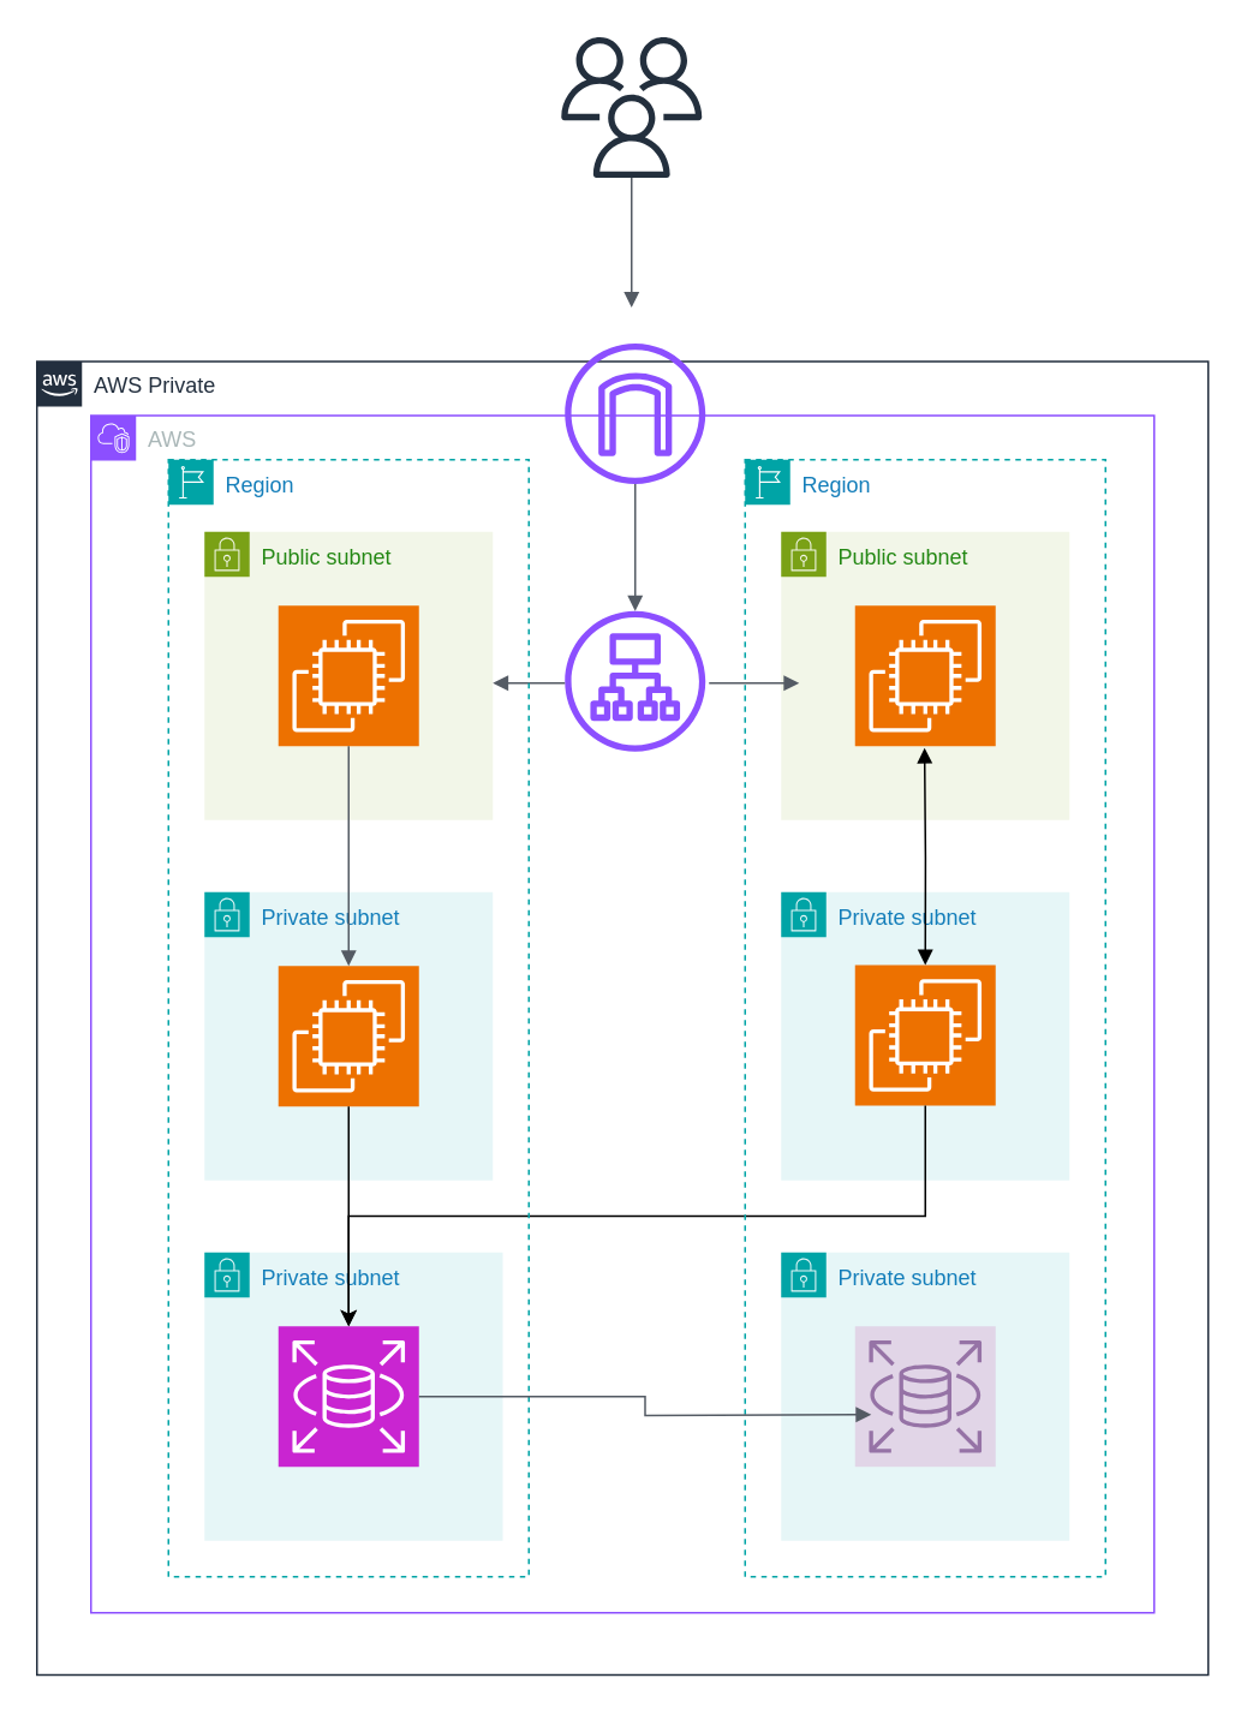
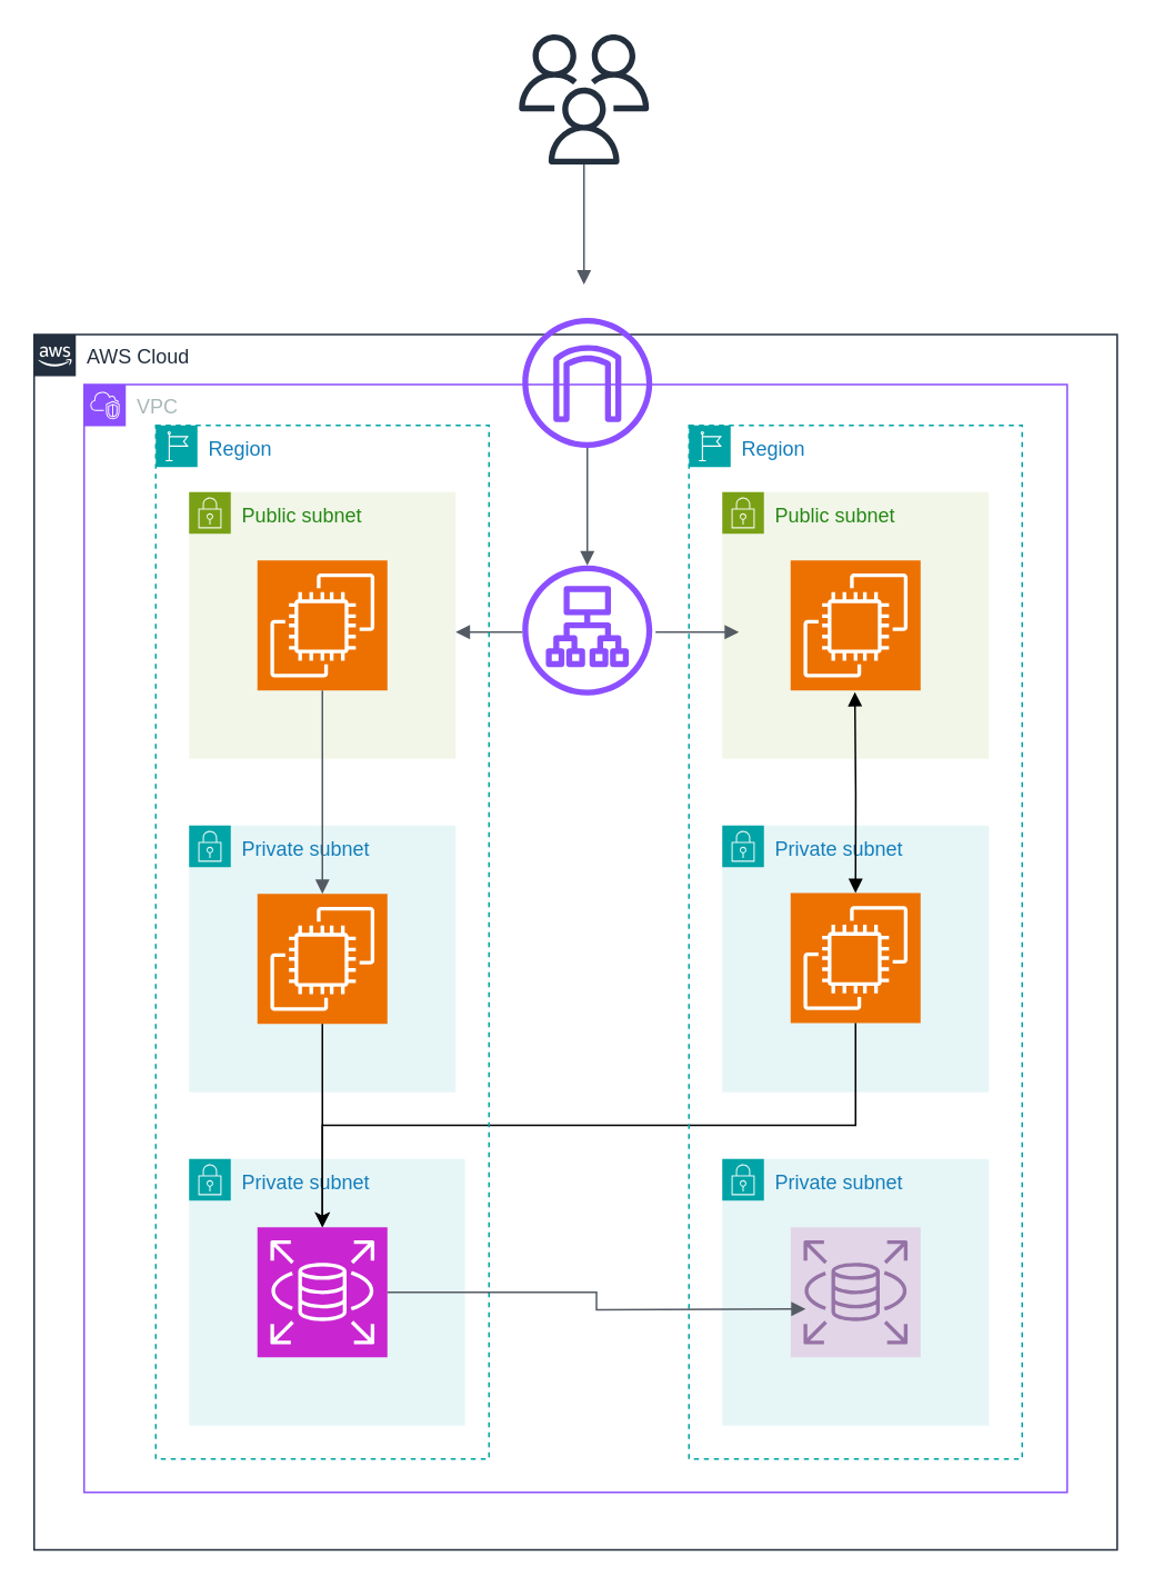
  <mxCell id="0" />
  <mxCell id="1" parent="0" />
  <mxCell id="2" value="" style="sketch=0;outlineConnect=0;fontColor=#232F3E;gradientColor=none;fillColor=#232F3D;strokeColor=none;dashed=0;verticalLabelPosition=bottom;verticalAlign=top;align=center;html=1;fontSize=12;fontStyle=0;aspect=fixed;pointerEvents=1;shape=mxgraph.aws4.users;" vertex="1" parent="1"><mxGeometry x="311" y="20" width="78" height="78" as="geometry" /></mxCell>
- <mxCell id="3" value="AWS Private" style="points=[[0,0],[0.25,0],[0.5,0],[0.75,0],[1,0],[1,0.25],[1,0.5],[1,0.75],[1,1],[0.75,1],[0.5,1],[0.25,1],[0,1],[0,0.75],[0,0.5],[0,0.25]];outlineConnect=0;gradientColor=none;html=1;whiteSpace=wrap;fontSize=12;fontStyle=0;container=1;pointerEvents=0;collapsible=0;recursiveResize=0;shape=mxgraph.aws4.group;grIcon=mxgraph.aws4.group_aws_cloud_alt;strokeColor=#232F3E;fillColor=none;verticalAlign=top;align=left;spacingLeft=30;fontColor=#232F3E;dashed=0;" vertex="1" parent="1"><mxGeometry x="20" y="200" width="650" height="729" as="geometry" /></mxCell>
+ <mxCell id="3" value="AWS Cloud" style="points=[[0,0],[0.25,0],[0.5,0],[0.75,0],[1,0],[1,0.25],[1,0.5],[1,0.75],[1,1],[0.75,1],[0.5,1],[0.25,1],[0,1],[0,0.75],[0,0.5],[0,0.25]];outlineConnect=0;gradientColor=none;html=1;whiteSpace=wrap;fontSize=12;fontStyle=0;container=1;pointerEvents=0;collapsible=0;recursiveResize=0;shape=mxgraph.aws4.group;grIcon=mxgraph.aws4.group_aws_cloud_alt;strokeColor=#232F3E;fillColor=none;verticalAlign=top;align=left;spacingLeft=30;fontColor=#232F3E;dashed=0;" vertex="1" parent="1"><mxGeometry x="20" y="200" width="650" height="729" as="geometry" /></mxCell>
  <mxCell id="4" value="Private subnet" style="points=[[0,0],[0.25,0],[0.5,0],[0.75,0],[1,0],[1,0.25],[1,0.5],[1,0.75],[1,1],[0.75,1],[0.5,1],[0.25,1],[0,1],[0,0.75],[0,0.5],[0,0.25]];outlineConnect=0;gradientColor=none;html=1;whiteSpace=wrap;fontSize=12;fontStyle=0;container=1;pointerEvents=0;collapsible=0;recursiveResize=0;shape=mxgraph.aws4.group;grIcon=mxgraph.aws4.group_security_group;grStroke=0;strokeColor=#00A4A6;fillColor=#E6F6F7;verticalAlign=top;align=left;spacingLeft=30;fontColor=#147EBA;dashed=0;" vertex="1" parent="3"><mxGeometry x="93" y="294.5" width="160" height="160" as="geometry" /></mxCell>
  <mxCell id="5" value="" style="sketch=0;points=[[0,0,0],[0.25,0,0],[0.5,0,0],[0.75,0,0],[1,0,0],[0,1,0],[0.25,1,0],[0.5,1,0],[0.75,1,0],[1,1,0],[0,0.25,0],[0,0.5,0],[0,0.75,0],[1,0.25,0],[1,0.5,0],[1,0.75,0]];outlineConnect=0;fontColor=#232F3E;fillColor=#ED7100;strokeColor=#ffffff;dashed=0;verticalLabelPosition=bottom;verticalAlign=top;align=center;html=1;fontSize=12;fontStyle=0;aspect=fixed;shape=mxgraph.aws4.resourceIcon;resIcon=mxgraph.aws4.ec2;" vertex="1" parent="4"><mxGeometry x="41" y="41" width="78" height="78" as="geometry" /></mxCell>
  <mxCell id="6" value="Public subnet" style="points=[[0,0],[0.25,0],[0.5,0],[0.75,0],[1,0],[1,0.25],[1,0.5],[1,0.75],[1,1],[0.75,1],[0.5,1],[0.25,1],[0,1],[0,0.75],[0,0.5],[0,0.25]];outlineConnect=0;gradientColor=none;html=1;whiteSpace=wrap;fontSize=12;fontStyle=0;container=1;pointerEvents=0;collapsible=0;recursiveResize=0;shape=mxgraph.aws4.group;grIcon=mxgraph.aws4.group_security_group;grStroke=0;strokeColor=#7AA116;fillColor=#F2F6E8;verticalAlign=top;align=left;spacingLeft=30;fontColor=#248814;dashed=0;" vertex="1" parent="3"><mxGeometry x="93" y="94.5" width="160" height="160" as="geometry" /></mxCell>
  <mxCell id="7" value="" style="sketch=0;points=[[0,0,0],[0.25,0,0],[0.5,0,0],[0.75,0,0],[1,0,0],[0,1,0],[0.25,1,0],[0.5,1,0],[0.75,1,0],[1,1,0],[0,0.25,0],[0,0.5,0],[0,0.75,0],[1,0.25,0],[1,0.5,0],[1,0.75,0]];outlineConnect=0;fontColor=#232F3E;fillColor=#ED7100;strokeColor=#ffffff;dashed=0;verticalLabelPosition=bottom;verticalAlign=top;align=center;html=1;fontSize=12;fontStyle=0;aspect=fixed;shape=mxgraph.aws4.resourceIcon;resIcon=mxgraph.aws4.ec2;" vertex="1" parent="6"><mxGeometry x="41" y="41" width="78" height="78" as="geometry" /></mxCell>
  <mxCell id="8" value="Private subnet" style="points=[[0,0],[0.25,0],[0.5,0],[0.75,0],[1,0],[1,0.25],[1,0.5],[1,0.75],[1,1],[0.75,1],[0.5,1],[0.25,1],[0,1],[0,0.75],[0,0.5],[0,0.25]];outlineConnect=0;gradientColor=none;html=1;whiteSpace=wrap;fontSize=12;fontStyle=0;container=1;pointerEvents=0;collapsible=0;recursiveResize=0;shape=mxgraph.aws4.group;grIcon=mxgraph.aws4.group_security_group;grStroke=0;strokeColor=#00A4A6;fillColor=#E6F6F7;verticalAlign=top;align=left;spacingLeft=30;fontColor=#147EBA;dashed=0;" vertex="1" parent="3"><mxGeometry x="413" y="294.5" width="160" height="160" as="geometry" /></mxCell>
  <mxCell id="9" value="" style="sketch=0;points=[[0,0,0],[0.25,0,0],[0.5,0,0],[0.75,0,0],[1,0,0],[0,1,0],[0.25,1,0],[0.5,1,0],[0.75,1,0],[1,1,0],[0,0.25,0],[0,0.5,0],[0,0.75,0],[1,0.25,0],[1,0.5,0],[1,0.75,0]];outlineConnect=0;fontColor=#232F3E;fillColor=#ED7100;strokeColor=#ffffff;dashed=0;verticalLabelPosition=bottom;verticalAlign=top;align=center;html=1;fontSize=12;fontStyle=0;aspect=fixed;shape=mxgraph.aws4.resourceIcon;resIcon=mxgraph.aws4.ec2;" vertex="1" parent="8"><mxGeometry x="41" y="40.5" width="78" height="78" as="geometry" /></mxCell>
  <mxCell id="10" value="Private subnet" style="points=[[0,0],[0.25,0],[0.5,0],[0.75,0],[1,0],[1,0.25],[1,0.5],[1,0.75],[1,1],[0.75,1],[0.5,1],[0.25,1],[0,1],[0,0.75],[0,0.5],[0,0.25]];outlineConnect=0;gradientColor=none;html=1;whiteSpace=wrap;fontSize=12;fontStyle=0;container=1;pointerEvents=0;collapsible=0;recursiveResize=0;shape=mxgraph.aws4.group;grIcon=mxgraph.aws4.group_security_group;grStroke=0;strokeColor=#00A4A6;fillColor=#E6F6F7;verticalAlign=top;align=left;spacingLeft=30;fontColor=#147EBA;dashed=0;" vertex="1" parent="3"><mxGeometry x="93" y="494.5" width="165.5" height="160" as="geometry" /></mxCell>
  <mxCell id="11" value="" style="sketch=0;points=[[0,0,0],[0.25,0,0],[0.5,0,0],[0.75,0,0],[1,0,0],[0,1,0],[0.25,1,0],[0.5,1,0],[0.75,1,0],[1,1,0],[0,0.25,0],[0,0.5,0],[0,0.75,0],[1,0.25,0],[1,0.5,0],[1,0.75,0]];outlineConnect=0;fontColor=#232F3E;fillColor=#C925D1;strokeColor=#ffffff;dashed=0;verticalLabelPosition=bottom;verticalAlign=top;align=center;html=1;fontSize=12;fontStyle=0;aspect=fixed;shape=mxgraph.aws4.resourceIcon;resIcon=mxgraph.aws4.rds;" vertex="1" parent="10"><mxGeometry x="41" y="41" width="78" height="78" as="geometry" /></mxCell>
  <mxCell id="12" value="Private subnet" style="points=[[0,0],[0.25,0],[0.5,0],[0.75,0],[1,0],[1,0.25],[1,0.5],[1,0.75],[1,1],[0.75,1],[0.5,1],[0.25,1],[0,1],[0,0.75],[0,0.5],[0,0.25]];outlineConnect=0;gradientColor=none;html=1;whiteSpace=wrap;fontSize=12;fontStyle=0;container=1;pointerEvents=0;collapsible=0;recursiveResize=0;shape=mxgraph.aws4.group;grIcon=mxgraph.aws4.group_security_group;grStroke=0;strokeColor=#00A4A6;fillColor=#E6F6F7;verticalAlign=top;align=left;spacingLeft=30;fontColor=#147EBA;dashed=0;" vertex="1" parent="3"><mxGeometry x="413" y="494.5" width="160" height="160" as="geometry" /></mxCell>
  <mxCell id="13" value="" style="sketch=0;points=[[0,0,0],[0.25,0,0],[0.5,0,0],[0.75,0,0],[1,0,0],[0,1,0],[0.25,1,0],[0.5,1,0],[0.75,1,0],[1,1,0],[0,0.25,0],[0,0.5,0],[0,0.75,0],[1,0.25,0],[1,0.5,0],[1,0.75,0]];outlineConnect=0;fillColor=#e1d5e7;strokeColor=#9673a6;dashed=0;verticalLabelPosition=bottom;verticalAlign=top;align=center;html=1;fontSize=12;fontStyle=0;aspect=fixed;shape=mxgraph.aws4.resourceIcon;resIcon=mxgraph.aws4.rds;" vertex="1" parent="12"><mxGeometry x="41" y="41" width="78" height="78" as="geometry" /></mxCell>
  <mxCell id="14" value="Public subnet" style="points=[[0,0],[0.25,0],[0.5,0],[0.75,0],[1,0],[1,0.25],[1,0.5],[1,0.75],[1,1],[0.75,1],[0.5,1],[0.25,1],[0,1],[0,0.75],[0,0.5],[0,0.25]];outlineConnect=0;gradientColor=none;html=1;whiteSpace=wrap;fontSize=12;fontStyle=0;container=1;pointerEvents=0;collapsible=0;recursiveResize=0;shape=mxgraph.aws4.group;grIcon=mxgraph.aws4.group_security_group;grStroke=0;strokeColor=#7AA116;fillColor=#F2F6E8;verticalAlign=top;align=left;spacingLeft=30;fontColor=#248814;dashed=0;" vertex="1" parent="3"><mxGeometry x="413" y="94.5" width="160" height="160" as="geometry" /></mxCell>
  <mxCell id="15" value="" style="sketch=0;points=[[0,0,0],[0.25,0,0],[0.5,0,0],[0.75,0,0],[1,0,0],[0,1,0],[0.25,1,0],[0.5,1,0],[0.75,1,0],[1,1,0],[0,0.25,0],[0,0.5,0],[0,0.75,0],[1,0.25,0],[1,0.5,0],[1,0.75,0]];outlineConnect=0;fontColor=#232F3E;fillColor=#ED7100;strokeColor=#ffffff;dashed=0;verticalLabelPosition=bottom;verticalAlign=top;align=center;html=1;fontSize=12;fontStyle=0;aspect=fixed;shape=mxgraph.aws4.resourceIcon;resIcon=mxgraph.aws4.ec2;" vertex="1" parent="14"><mxGeometry x="41" y="41" width="78" height="78" as="geometry" /></mxCell>
  <mxCell id="16" value="" style="edgeStyle=orthogonalEdgeStyle;html=1;endArrow=block;elbow=vertical;startArrow=block;endFill=1;strokeColor=default;rounded=0;exitX=0.5;exitY=1;exitDx=0;exitDy=0;exitPerimeter=0;entryX=0.5;entryY=0;entryDx=0;entryDy=0;entryPerimeter=0;startFill=1;" edge="1" parent="14" target="9"><mxGeometry width="100" relative="1" as="geometry"><mxPoint x="79.58" y="120" as="sourcePoint" /><mxPoint x="79.58" y="233" as="targetPoint" /></mxGeometry></mxCell>
  <mxCell id="17" value="" style="sketch=0;outlineConnect=0;fontColor=#232F3E;gradientColor=none;fillColor=#8C4FFF;strokeColor=none;dashed=0;verticalLabelPosition=bottom;verticalAlign=top;align=center;html=1;fontSize=12;fontStyle=0;aspect=fixed;pointerEvents=1;shape=mxgraph.aws4.application_load_balancer;" vertex="1" parent="3"><mxGeometry x="293" y="138.5" width="78" height="78" as="geometry" /></mxCell>
  <mxCell id="18" value="" style="edgeStyle=orthogonalEdgeStyle;html=1;endArrow=none;elbow=vertical;startArrow=block;startFill=1;strokeColor=#545B64;rounded=0;" edge="1" parent="3"><mxGeometry width="100" relative="1" as="geometry"><mxPoint x="253" y="178.5" as="sourcePoint" /><mxPoint x="293" y="178.5" as="targetPoint" /></mxGeometry></mxCell>
  <mxCell id="19" value="" style="edgeStyle=orthogonalEdgeStyle;html=1;endArrow=block;elbow=vertical;startArrow=none;endFill=1;strokeColor=#545B64;rounded=0;" edge="1" parent="3"><mxGeometry width="100" relative="1" as="geometry"><mxPoint x="373" y="178.5" as="sourcePoint" /><mxPoint x="423" y="178.5" as="targetPoint" /></mxGeometry></mxCell>
  <mxCell id="20" value="" style="edgeStyle=orthogonalEdgeStyle;html=1;endArrow=block;elbow=vertical;startArrow=none;endFill=1;strokeColor=#545B64;rounded=0;" edge="1" parent="3" source="27" target="17"><mxGeometry width="100" relative="1" as="geometry"><mxPoint x="332" y="52.499" as="sourcePoint" /><mxPoint x="383" y="4.5" as="targetPoint" /></mxGeometry></mxCell>
  <mxCell id="21" value="" style="edgeStyle=orthogonalEdgeStyle;html=1;endArrow=block;elbow=vertical;startArrow=none;endFill=1;strokeColor=#545B64;rounded=0;exitX=0.5;exitY=1;exitDx=0;exitDy=0;exitPerimeter=0;" edge="1" parent="3" source="7" target="5"><mxGeometry width="100" relative="1" as="geometry"><mxPoint x="173" y="254.5" as="sourcePoint" /><mxPoint x="273" y="254.5" as="targetPoint" /></mxGeometry></mxCell>
  <mxCell id="22" style="edgeStyle=orthogonalEdgeStyle;rounded=0;orthogonalLoop=1;jettySize=auto;html=1;exitX=0.5;exitY=1;exitDx=0;exitDy=0;exitPerimeter=0;entryX=0.5;entryY=0;entryDx=0;entryDy=0;entryPerimeter=0;" edge="1" parent="3" source="9" target="11"><mxGeometry relative="1" as="geometry" /></mxCell>
  <mxCell id="23" style="edgeStyle=orthogonalEdgeStyle;rounded=0;orthogonalLoop=1;jettySize=auto;html=1;exitX=0.5;exitY=1;exitDx=0;exitDy=0;exitPerimeter=0;" edge="1" parent="3" source="5" target="11"><mxGeometry relative="1" as="geometry" /></mxCell>
  <mxCell id="24" value="Region" style="points=[[0,0],[0.25,0],[0.5,0],[0.75,0],[1,0],[1,0.25],[1,0.5],[1,0.75],[1,1],[0.75,1],[0.5,1],[0.25,1],[0,1],[0,0.75],[0,0.5],[0,0.25]];outlineConnect=0;gradientColor=none;html=1;whiteSpace=wrap;fontSize=12;fontStyle=0;container=1;pointerEvents=0;collapsible=0;recursiveResize=0;shape=mxgraph.aws4.group;grIcon=mxgraph.aws4.group_region;strokeColor=#00A4A6;fillColor=none;verticalAlign=top;align=left;spacingLeft=30;fontColor=#147EBA;dashed=1;" vertex="1" parent="3"><mxGeometry x="73" y="54.5" width="200" height="620" as="geometry" /></mxCell>
  <mxCell id="25" value="Region" style="points=[[0,0],[0.25,0],[0.5,0],[0.75,0],[1,0],[1,0.25],[1,0.5],[1,0.75],[1,1],[0.75,1],[0.5,1],[0.25,1],[0,1],[0,0.75],[0,0.5],[0,0.25]];outlineConnect=0;gradientColor=none;html=1;whiteSpace=wrap;fontSize=12;fontStyle=0;container=1;pointerEvents=0;collapsible=0;recursiveResize=0;shape=mxgraph.aws4.group;grIcon=mxgraph.aws4.group_region;strokeColor=#00A4A6;fillColor=none;verticalAlign=top;align=left;spacingLeft=30;fontColor=#147EBA;dashed=1;" vertex="1" parent="3"><mxGeometry x="393" y="54.5" width="200" height="620" as="geometry" /></mxCell>
- <mxCell id="26" value="AWS" style="points=[[0,0],[0.25,0],[0.5,0],[0.75,0],[1,0],[1,0.25],[1,0.5],[1,0.75],[1,1],[0.75,1],[0.5,1],[0.25,1],[0,1],[0,0.75],[0,0.5],[0,0.25]];outlineConnect=0;gradientColor=none;html=1;whiteSpace=wrap;fontSize=12;fontStyle=0;container=1;pointerEvents=0;collapsible=0;recursiveResize=0;shape=mxgraph.aws4.group;grIcon=mxgraph.aws4.group_vpc2;strokeColor=#8C4FFF;fillColor=none;verticalAlign=top;align=left;spacingLeft=30;fontColor=#AAB7B8;dashed=0;" vertex="1" parent="3"><mxGeometry x="30" y="30" width="590" height="664.5" as="geometry" /></mxCell>
+ <mxCell id="26" value="VPC" style="points=[[0,0],[0.25,0],[0.5,0],[0.75,0],[1,0],[1,0.25],[1,0.5],[1,0.75],[1,1],[0.75,1],[0.5,1],[0.25,1],[0,1],[0,0.75],[0,0.5],[0,0.25]];outlineConnect=0;gradientColor=none;html=1;whiteSpace=wrap;fontSize=12;fontStyle=0;container=1;pointerEvents=0;collapsible=0;recursiveResize=0;shape=mxgraph.aws4.group;grIcon=mxgraph.aws4.group_vpc2;strokeColor=#8C4FFF;fillColor=none;verticalAlign=top;align=left;spacingLeft=30;fontColor=#AAB7B8;dashed=0;" vertex="1" parent="3"><mxGeometry x="30" y="30" width="590" height="664.5" as="geometry" /></mxCell>
  <mxCell id="27" value="" style="sketch=0;outlineConnect=0;fontColor=#232F3E;gradientColor=none;fillColor=#8C4FFF;strokeColor=none;dashed=0;verticalLabelPosition=bottom;verticalAlign=top;align=center;html=1;fontSize=12;fontStyle=0;aspect=fixed;pointerEvents=1;shape=mxgraph.aws4.internet_gateway;" vertex="1" parent="26"><mxGeometry x="263" y="-40" width="78" height="78" as="geometry" /></mxCell>
  <mxCell id="28" value="" style="edgeStyle=orthogonalEdgeStyle;html=1;endArrow=block;elbow=vertical;startArrow=none;endFill=1;strokeColor=#545B64;rounded=0;exitX=1;exitY=0.5;exitDx=0;exitDy=0;exitPerimeter=0;" edge="1" parent="3" source="11"><mxGeometry width="100" relative="1" as="geometry"><mxPoint x="363" y="524.5" as="sourcePoint" /><mxPoint x="463" y="584.5" as="targetPoint" /></mxGeometry></mxCell>
  <mxCell id="29" value="" style="edgeStyle=orthogonalEdgeStyle;html=1;endArrow=block;elbow=vertical;startArrow=none;endFill=1;strokeColor=#545B64;rounded=0;" edge="1" parent="1" source="2"><mxGeometry width="100" relative="1" as="geometry"><mxPoint x="280" y="280" as="sourcePoint" /><mxPoint x="350" as="targetPoint" y="170" /></mxGeometry></mxCell>
